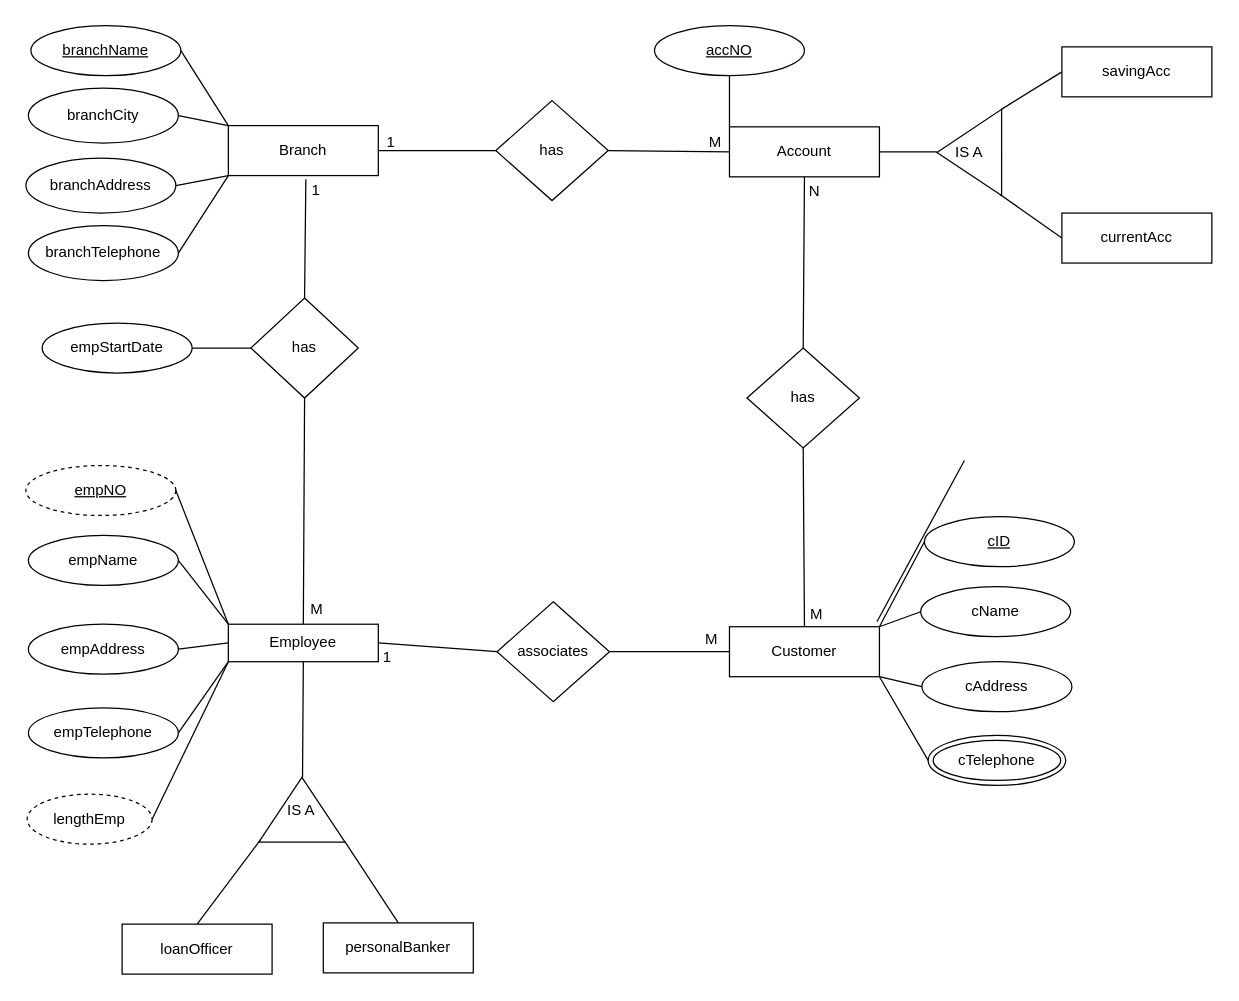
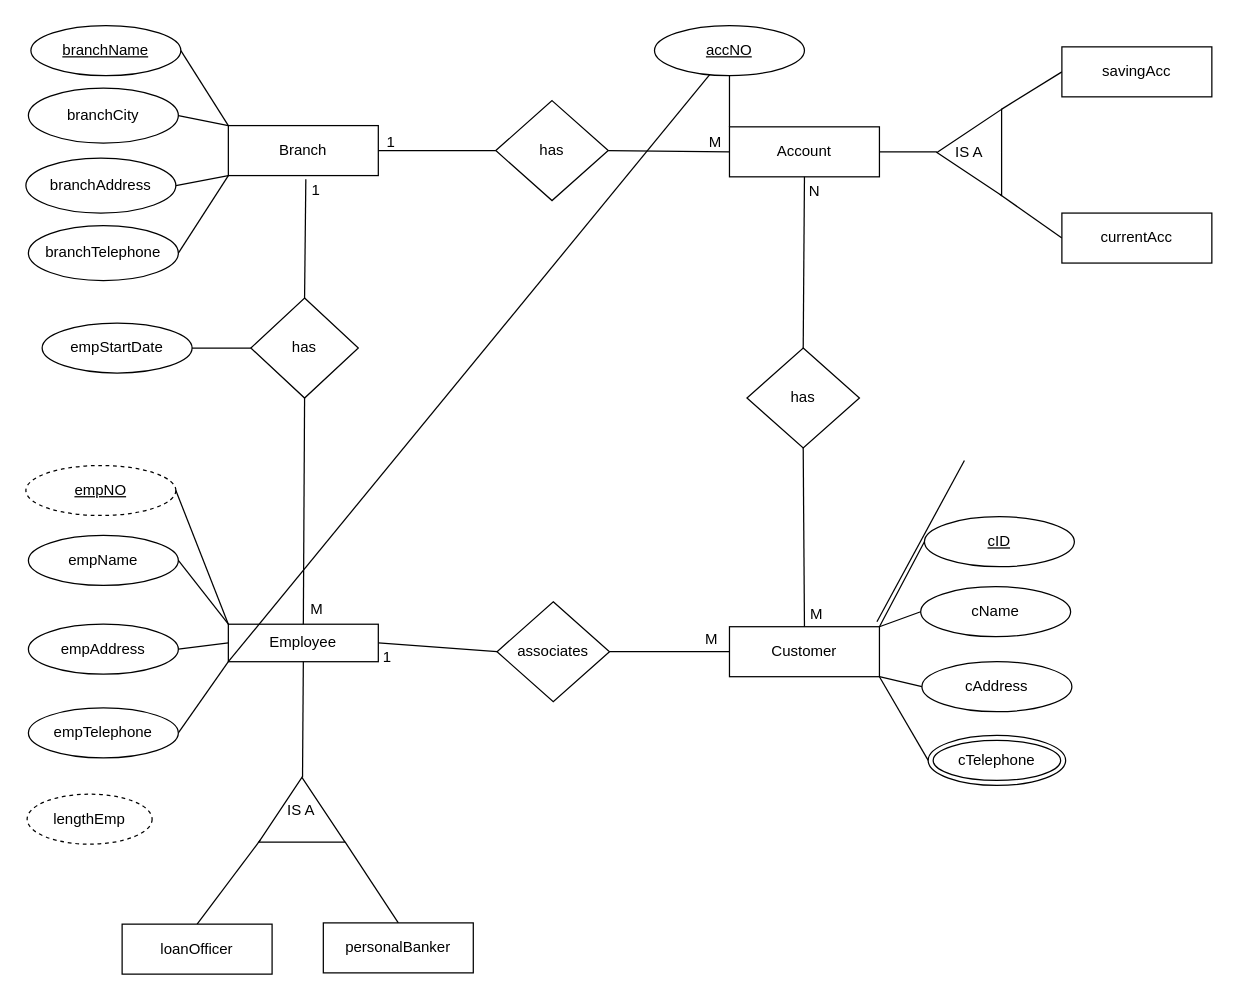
  <mxCell id="0" />
  <mxCell id="1" parent="0" />
  <mxCell id="2" value="Branch" style="whiteSpace=wrap;html=1;" vertex="1" parent="1"><mxGeometry x="182" y="100" width="120" height="40" as="geometry" /></mxCell>
  <mxCell id="3" value="&lt;span style=&quot;font-weight: 400;&quot;&gt;branchName&lt;/span&gt;" style="ellipse;whiteSpace=wrap;html=1;fontStyle=5" vertex="1" parent="1"><mxGeometry x="24" y="20" width="120" height="40" as="geometry" /></mxCell>
  <mxCell id="4" value="branchCity" style="ellipse;whiteSpace=wrap;html=1;" vertex="1" parent="1"><mxGeometry x="22" y="70" width="120" height="44" as="geometry" /></mxCell>
  <mxCell id="5" value="" style="endArrow=none;html=1;rounded=0;exitX=0;exitY=0;exitDx=0;exitDy=0;entryX=1;entryY=0.5;entryDx=0;entryDy=0;" edge="1" parent="1" source="2" target="4"><mxGeometry relative="1" as="geometry"><mxPoint x="302" y="96" as="sourcePoint" /><mxPoint x="162" y="120" as="targetPoint" /></mxGeometry></mxCell>
  <mxCell id="6" value="" style="endArrow=none;html=1;rounded=0;entryX=1;entryY=0.5;entryDx=0;entryDy=0;exitX=0;exitY=0;exitDx=0;exitDy=0;" edge="1" parent="1" source="2" target="3"><mxGeometry relative="1" as="geometry"><mxPoint x="302" y="15" as="sourcePoint" /><mxPoint x="372" y="5" as="targetPoint" /></mxGeometry></mxCell>
  <mxCell id="7" value="Account" style="whiteSpace=wrap;html=1;" vertex="1" parent="1"><mxGeometry x="583" y="101" width="120" height="40" as="geometry" /></mxCell>
  <mxCell id="8" value="accNO" style="ellipse;whiteSpace=wrap;html=1;fontStyle=4" vertex="1" parent="1"><mxGeometry x="523" y="20" width="120" height="40" as="geometry" /></mxCell>
  <mxCell id="9" value="" style="endArrow=none;html=1;rounded=0;exitX=0.5;exitY=1;exitDx=0;exitDy=0;entryX=0;entryY=0;entryDx=0;entryDy=0;" edge="1" parent="1" source="8" target="7"><mxGeometry relative="1" as="geometry"><mxPoint x="612" y="58" as="sourcePoint" /><mxPoint x="614" y="13.41" as="targetPoint" /></mxGeometry></mxCell>
  <mxCell id="10" value="" style="endArrow=none;html=1;rounded=0;exitX=1;exitY=0.5;exitDx=0;exitDy=0;entryX=0;entryY=0.5;entryDx=0;entryDy=0;" edge="1" parent="1" target="14" source="2"><mxGeometry relative="1" as="geometry"><mxPoint x="332" y="199.41" as="sourcePoint" /><mxPoint x="412" y="199" as="targetPoint" /></mxGeometry></mxCell>
  <mxCell id="11" value="1" style="resizable=0;html=1;whiteSpace=wrap;align=left;verticalAlign=bottom;" connectable="0" vertex="1" parent="10"><mxGeometry x="-1" relative="1" as="geometry"><mxPoint x="5" y="2" as="offset" /></mxGeometry></mxCell>
  <mxCell id="12" value="" style="endArrow=none;html=1;rounded=0;entryX=0;entryY=0.5;entryDx=0;entryDy=0;exitX=1;exitY=0.5;exitDx=0;exitDy=0;" edge="1" parent="1" source="14" target="7"><mxGeometry relative="1" as="geometry"><mxPoint x="462" y="199.41" as="sourcePoint" /><mxPoint x="574" y="204" as="targetPoint" /></mxGeometry></mxCell>
  <mxCell id="13" value="M" style="resizable=0;html=1;whiteSpace=wrap;align=right;verticalAlign=bottom;" connectable="0" vertex="1" parent="12"><mxGeometry x="1" relative="1" as="geometry"><mxPoint x="-5" y="1" as="offset" /></mxGeometry></mxCell>
  <mxCell id="14" value="has" style="rhombus;whiteSpace=wrap;html=1;" vertex="1" parent="1"><mxGeometry x="396" y="80" width="90" height="80" as="geometry" /></mxCell>
  <mxCell id="15" value="IS A" style="triangle;whiteSpace=wrap;html=1;direction=west;" vertex="1" parent="1"><mxGeometry x="749" y="87" width="51.75" height="69" as="geometry" /></mxCell>
  <mxCell id="16" value="" style="endArrow=none;html=1;rounded=0;exitX=1;exitY=0.507;exitDx=0;exitDy=0;entryX=1;entryY=0.5;entryDx=0;entryDy=0;exitPerimeter=0;" edge="1" parent="1" source="15" target="7"><mxGeometry relative="1" as="geometry"><mxPoint x="593" y="70" as="sourcePoint" /><mxPoint x="593" y="111" as="targetPoint" /></mxGeometry></mxCell>
  <mxCell id="17" value="" style="endArrow=none;html=1;rounded=0;exitX=0.03;exitY=0.016;exitDx=0;exitDy=0;exitPerimeter=0;entryX=0;entryY=0.5;entryDx=0;entryDy=0;" edge="1" parent="1" source="15" target="19"><mxGeometry relative="1" as="geometry"><mxPoint x="759" y="132" as="sourcePoint" /><mxPoint x="849" y="190" as="targetPoint" /></mxGeometry></mxCell>
  <mxCell id="18" value="" style="endArrow=none;html=1;rounded=0;exitX=0.003;exitY=1;exitDx=0;exitDy=0;exitPerimeter=0;entryX=0;entryY=0.5;entryDx=0;entryDy=0;" edge="1" parent="1" source="15" target="20"><mxGeometry relative="1" as="geometry"><mxPoint x="813" y="167" as="sourcePoint" /><mxPoint x="839" y="60" as="targetPoint" /></mxGeometry></mxCell>
  <mxCell id="19" value="currentAcc" style="whiteSpace=wrap;html=1;" vertex="1" parent="1"><mxGeometry x="849" y="170" width="120" height="40" as="geometry" /></mxCell>
  <mxCell id="20" value="savingAcc" style="whiteSpace=wrap;html=1;" vertex="1" parent="1"><mxGeometry x="849" y="37" width="120" height="40" as="geometry" /></mxCell>
  <mxCell id="21" value="" style="endArrow=none;html=1;rounded=0;entryX=0;entryY=0.5;entryDx=0;entryDy=0;exitX=1;exitY=0;exitDx=0;exitDy=0;" edge="1" parent="1"><mxGeometry relative="1" as="geometry"><mxPoint x="701" y="497" as="sourcePoint" /><mxPoint x="771" y="368" as="targetPoint" /></mxGeometry></mxCell>
  <mxCell id="22" value="associates" style="rhombus;whiteSpace=wrap;html=1;" vertex="1" parent="1"><mxGeometry x="397" y="481" width="90" height="80" as="geometry" /></mxCell>
  <mxCell id="23" value="" style="endArrow=none;html=1;rounded=0;entryX=0;entryY=0.5;entryDx=0;entryDy=0;exitX=1;exitY=0.5;exitDx=0;exitDy=0;" edge="1" parent="1" target="22" source="41"><mxGeometry relative="1" as="geometry"><mxPoint x="300.92" y="514.84" as="sourcePoint" /><mxPoint x="309" y="143.59" as="targetPoint" /></mxGeometry></mxCell>
  <mxCell id="24" value="1" style="resizable=0;html=1;whiteSpace=wrap;align=left;verticalAlign=bottom;" connectable="0" vertex="1" parent="23"><mxGeometry x="-1" relative="1" as="geometry"><mxPoint x="2" y="20" as="offset" /></mxGeometry></mxCell>
  <mxCell id="25" value="" style="endArrow=none;html=1;rounded=0;exitX=1;exitY=0.5;exitDx=0;exitDy=0;entryX=0;entryY=0.5;entryDx=0;entryDy=0;" edge="1" parent="1" source="22" target="27"><mxGeometry relative="1" as="geometry"><mxPoint x="249" y="321.82" as="sourcePoint" /><mxPoint x="582.56" y="514.64" as="targetPoint" /></mxGeometry></mxCell>
  <mxCell id="26" value="M" style="resizable=0;html=1;whiteSpace=wrap;align=right;verticalAlign=bottom;" connectable="0" vertex="1" parent="25"><mxGeometry x="1" relative="1" as="geometry"><mxPoint x="-8" y="-2" as="offset" /></mxGeometry></mxCell>
  <mxCell id="27" value="Customer" style="whiteSpace=wrap;html=1;" vertex="1" parent="1"><mxGeometry x="583" y="501" width="120" height="40" as="geometry" /></mxCell>
  <mxCell id="28" value="cID" style="ellipse;whiteSpace=wrap;html=1;fontStyle=4" vertex="1" parent="1"><mxGeometry x="739" y="413" width="120" height="40" as="geometry" /></mxCell>
  <mxCell id="29" value="cName" style="ellipse;whiteSpace=wrap;html=1;" vertex="1" parent="1"><mxGeometry x="736" y="469" width="120" height="40" as="geometry" /></mxCell>
  <mxCell id="30" value="" style="endArrow=none;html=1;rounded=0;entryX=1;entryY=0;entryDx=0;entryDy=0;exitX=0;exitY=0.5;exitDx=0;exitDy=0;" edge="1" parent="1" source="28" target="27"><mxGeometry relative="1" as="geometry"><mxPoint x="543" y="400.41" as="sourcePoint" /><mxPoint x="703" y="400.41" as="targetPoint" /></mxGeometry></mxCell>
  <mxCell id="31" value="" style="endArrow=none;html=1;rounded=0;entryX=1;entryY=0;entryDx=0;entryDy=0;exitX=0;exitY=0.5;exitDx=0;exitDy=0;" edge="1" parent="1" source="29" target="27"><mxGeometry relative="1" as="geometry"><mxPoint x="553" y="411" as="sourcePoint" /><mxPoint x="593" y="511" as="targetPoint" /></mxGeometry></mxCell>
  <mxCell id="32" value="cAddress" style="ellipse;whiteSpace=wrap;html=1;" vertex="1" parent="1"><mxGeometry x="737" y="529" width="120" height="40" as="geometry" /></mxCell>
  <mxCell id="33" value="" style="endArrow=none;html=1;rounded=0;entryX=1;entryY=1;entryDx=0;entryDy=0;exitX=0;exitY=0.5;exitDx=0;exitDy=0;" edge="1" parent="1" source="32" target="27"><mxGeometry relative="1" as="geometry"><mxPoint x="543" y="498" as="sourcePoint" /><mxPoint x="573" y="588" as="targetPoint" /></mxGeometry></mxCell>
  <mxCell id="34" value="cTelephone" style="ellipse;shape=doubleEllipse;whiteSpace=wrap;html=1;" vertex="1" parent="1"><mxGeometry x="742" y="588" width="110" height="40" as="geometry" /></mxCell>
  <mxCell id="35" value="" style="endArrow=none;html=1;rounded=0;entryX=1;entryY=1;entryDx=0;entryDy=0;exitX=0;exitY=0.5;exitDx=0;exitDy=0;" edge="1" parent="1" source="34" target="27"><mxGeometry relative="1" as="geometry"><mxPoint x="595" y="608" as="sourcePoint" /><mxPoint x="567" y="588" as="targetPoint" /></mxGeometry></mxCell>
  <mxCell id="36" value="has" style="rhombus;whiteSpace=wrap;html=1;" vertex="1" parent="1"><mxGeometry x="597" y="278" width="90" height="80" as="geometry" /></mxCell>
  <mxCell id="37" value="" style="endArrow=none;html=1;rounded=0;entryX=0.5;entryY=0;entryDx=0;entryDy=0;exitX=0.5;exitY=1;exitDx=0;exitDy=0;" edge="1" parent="1" target="36" source="7"><mxGeometry relative="1" as="geometry"><mxPoint x="643" y="143" as="sourcePoint" /><mxPoint x="675" y="166.59" as="targetPoint" /></mxGeometry></mxCell>
  <mxCell id="38" value="N" style="resizable=0;html=1;whiteSpace=wrap;align=left;verticalAlign=bottom;" connectable="0" vertex="1" parent="37"><mxGeometry x="-1" relative="1" as="geometry"><mxPoint x="2" y="20" as="offset" /></mxGeometry></mxCell>
  <mxCell id="39" value="" style="endArrow=none;html=1;rounded=0;exitX=0.5;exitY=1;exitDx=0;exitDy=0;entryX=0.5;entryY=0;entryDx=0;entryDy=0;" edge="1" parent="1" source="36" target="27"><mxGeometry relative="1" as="geometry"><mxPoint x="615" y="344.82" as="sourcePoint" /><mxPoint x="643" y="483" as="targetPoint" /></mxGeometry></mxCell>
  <mxCell id="40" value="M" style="resizable=0;html=1;whiteSpace=wrap;align=right;verticalAlign=bottom;" connectable="0" vertex="1" parent="39"><mxGeometry x="1" relative="1" as="geometry"><mxPoint x="16" y="-2" as="offset" /></mxGeometry></mxCell>
  <mxCell id="41" value="Employee" style="whiteSpace=wrap;html=1;" vertex="1" parent="1"><mxGeometry x="182" y="499" width="120" height="30" as="geometry" /></mxCell>
  <mxCell id="42" value="empName" style="ellipse;whiteSpace=wrap;html=1;" vertex="1" parent="1"><mxGeometry x="22" y="428" width="120" height="40" as="geometry" /></mxCell>
  <mxCell id="43" value="empAddress" style="ellipse;whiteSpace=wrap;html=1;" vertex="1" parent="1"><mxGeometry x="22" y="499" width="120" height="40" as="geometry" /></mxCell>
  <mxCell id="44" value="" style="endArrow=none;html=1;rounded=0;entryX=1;entryY=0.5;entryDx=0;entryDy=0;exitX=0;exitY=0.5;exitDx=0;exitDy=0;" edge="1" parent="1" source="41" target="43"><mxGeometry relative="1" as="geometry"><mxPoint x="322" y="410" as="sourcePoint" /><mxPoint x="372" y="350" as="targetPoint" /></mxGeometry></mxCell>
- <mxCell id="45" value="" style="endArrow=none;html=1;rounded=0;entryX=1;entryY=0.5;entryDx=0;entryDy=0;exitX=0;exitY=1;exitDx=0;exitDy=0;" edge="1" parent="1" source="41" target="49"><mxGeometry relative="1" as="geometry"><mxPoint x="183" y="542" as="sourcePoint" /><mxPoint x="372" y="664" as="targetPoint" /></mxGeometry></mxCell>
+ <mxCell id="45" value="" style="endArrow=none;html=1;rounded=0;exitX=0;exitY=1;exitDx=0;exitDy=0;" edge="1" parent="1" source="41" target="8"><mxGeometry relative="1" as="geometry"><mxPoint x="183" y="542" as="sourcePoint" /><mxPoint x="372" y="664" as="targetPoint" /></mxGeometry></mxCell>
  <mxCell id="46" value="&lt;u&gt;empNO&lt;/u&gt;" style="ellipse;whiteSpace=wrap;html=1;dashed=1;" vertex="1" parent="1"><mxGeometry x="20" y="372" width="120" height="40" as="geometry" /></mxCell>
  <mxCell id="47" value="" style="endArrow=none;html=1;rounded=0;entryX=1;entryY=0.5;entryDx=0;entryDy=0;exitX=0;exitY=0;exitDx=0;exitDy=0;" edge="1" parent="1" source="41" target="46"><mxGeometry relative="1" as="geometry"><mxPoint x="280" y="450" as="sourcePoint" /><mxPoint x="350" y="390" as="targetPoint" /></mxGeometry></mxCell>
  <mxCell id="48" value="" style="endArrow=none;html=1;rounded=0;entryX=0;entryY=1;entryDx=0;entryDy=0;exitX=1;exitY=0.5;exitDx=0;exitDy=0;" edge="1" parent="1" source="64" target="41"><mxGeometry relative="1" as="geometry"><mxPoint x="131" y="595" as="sourcePoint" /><mxPoint x="543" y="544" as="targetPoint" /></mxGeometry></mxCell>
  <mxCell id="49" value="lengthEmp" style="ellipse;whiteSpace=wrap;html=1;align=center;dashed=1;" vertex="1" parent="1"><mxGeometry x="21" y="635" width="100" height="40" as="geometry" /></mxCell>
  <mxCell id="50" value="" style="endArrow=none;html=1;rounded=0;entryX=0.5;entryY=0;entryDx=0;entryDy=0;exitX=0.5;exitY=1;exitDx=0;exitDy=0;" edge="1" parent="1" target="53"><mxGeometry relative="1" as="geometry"><mxPoint x="244" y="143" as="sourcePoint" /><mxPoint x="229" y="232" as="targetPoint" /></mxGeometry></mxCell>
  <mxCell id="51" value="1" style="resizable=0;html=1;whiteSpace=wrap;align=left;verticalAlign=bottom;" connectable="0" vertex="1" parent="50"><mxGeometry x="-1" relative="1" as="geometry"><mxPoint x="3" y="17" as="offset" /></mxGeometry></mxCell>
  <mxCell id="52" value="" style="endArrow=none;html=1;rounded=0;entryX=0.5;entryY=0;entryDx=0;entryDy=0;exitX=0.5;exitY=1;exitDx=0;exitDy=0;" edge="1" parent="1" source="53" target="41"><mxGeometry relative="1" as="geometry"><mxPoint x="227" y="318" as="sourcePoint" /><mxPoint x="247" y="502" as="targetPoint" /></mxGeometry></mxCell>
  <mxCell id="53" value="has" style="shape=rhombus;perimeter=rhombusPerimeter;whiteSpace=wrap;html=1;align=center;" vertex="1" parent="1"><mxGeometry x="200" y="238" width="86" height="80" as="geometry" /></mxCell>
  <mxCell id="54" value="empStartDate" style="ellipse;whiteSpace=wrap;html=1;" vertex="1" parent="1"><mxGeometry x="33" y="258" width="120" height="40" as="geometry" /></mxCell>
  <mxCell id="55" value="" style="endArrow=none;html=1;rounded=0;entryX=1;entryY=0.5;entryDx=0;entryDy=0;exitX=0;exitY=0;exitDx=0;exitDy=0;" edge="1" parent="1" source="41" target="42"><mxGeometry relative="1" as="geometry"><mxPoint x="-146" y="499" as="sourcePoint" /><mxPoint x="146" y="402" as="targetPoint" /></mxGeometry></mxCell>
  <mxCell id="56" value="" style="endArrow=none;html=1;rounded=0;entryX=0;entryY=0.5;entryDx=0;entryDy=0;exitX=1;exitY=0.5;exitDx=0;exitDy=0;" edge="1" parent="1" source="54" target="53"><mxGeometry relative="1" as="geometry"><mxPoint x="182" y="310" as="sourcePoint" /><mxPoint x="406" y="130" as="targetPoint" /></mxGeometry></mxCell>
  <mxCell id="57" value="IS A" style="triangle;whiteSpace=wrap;html=1;direction=north;" vertex="1" parent="1"><mxGeometry x="206.375" y="621.625" width="69" height="51.75" as="geometry" /></mxCell>
  <mxCell id="58" value="" style="endArrow=none;html=1;rounded=0;exitX=1;exitY=0.507;exitDx=0;exitDy=0;entryX=0.5;entryY=1;entryDx=0;entryDy=0;exitPerimeter=0;" edge="1" parent="1" source="57" target="41"><mxGeometry relative="1" as="geometry"><mxPoint x="207" y="608" as="sourcePoint" /><mxPoint x="317" y="659" as="targetPoint" /></mxGeometry></mxCell>
  <mxCell id="59" value="" style="endArrow=none;html=1;rounded=0;exitX=0.03;exitY=0.016;exitDx=0;exitDy=0;exitPerimeter=0;entryX=0.5;entryY=0;entryDx=0;entryDy=0;" edge="1" parent="1" source="57" target="61"><mxGeometry relative="1" as="geometry"><mxPoint x="373" y="670" as="sourcePoint" /><mxPoint x="463" y="728" as="targetPoint" /></mxGeometry></mxCell>
  <mxCell id="60" value="" style="endArrow=none;html=1;rounded=0;exitX=0.003;exitY=1;exitDx=0;exitDy=0;exitPerimeter=0;entryX=0.5;entryY=0;entryDx=0;entryDy=0;" edge="1" parent="1" source="57" target="62"><mxGeometry relative="1" as="geometry"><mxPoint x="427" y="705" as="sourcePoint" /><mxPoint x="453" y="598" as="targetPoint" /></mxGeometry></mxCell>
  <mxCell id="61" value="loanOfficer" style="whiteSpace=wrap;html=1;" vertex="1" parent="1"><mxGeometry x="97" y="739" width="120" height="40" as="geometry" /></mxCell>
  <mxCell id="62" value="personalBanker" style="whiteSpace=wrap;html=1;direction=east;" vertex="1" parent="1"><mxGeometry x="258" y="738" width="120" height="40" as="geometry" /></mxCell>
  <mxCell id="63" value="M" style="resizable=0;html=1;whiteSpace=wrap;align=right;verticalAlign=bottom;" connectable="0" vertex="1" parent="1"><mxGeometry x="586.862" y="530" as="geometry"><mxPoint x="-328" y="-35" as="offset" /></mxGeometry></mxCell>
  <mxCell id="64" value="empTelephone" style="ellipse;whiteSpace=wrap;html=1;" vertex="1" parent="1"><mxGeometry x="22" y="566" width="120" height="40" as="geometry" /></mxCell>
  <mxCell id="65" value="branchAddress" style="ellipse;whiteSpace=wrap;html=1;" vertex="1" parent="1"><mxGeometry x="20" y="126" width="120" height="44" as="geometry" /></mxCell>
  <mxCell id="66" value="" style="endArrow=none;html=1;rounded=0;exitX=0;exitY=1;exitDx=0;exitDy=0;entryX=1;entryY=0.5;entryDx=0;entryDy=0;" edge="1" parent="1" target="65" source="2"><mxGeometry relative="1" as="geometry"><mxPoint x="192" y="130" as="sourcePoint" /><mxPoint x="172" y="130" as="targetPoint" /></mxGeometry></mxCell>
  <mxCell id="67" value="branchTelephone" style="ellipse;whiteSpace=wrap;html=1;" vertex="1" parent="1"><mxGeometry x="22" y="180" width="120" height="44" as="geometry" /></mxCell>
  <mxCell id="68" value="" style="endArrow=none;html=1;rounded=0;exitX=0;exitY=1;exitDx=0;exitDy=0;entryX=1;entryY=0.5;entryDx=0;entryDy=0;" edge="1" parent="1" target="67" source="2"><mxGeometry relative="1" as="geometry"><mxPoint x="182" y="201" as="sourcePoint" /><mxPoint x="162" y="201" as="targetPoint" /></mxGeometry></mxCell>
